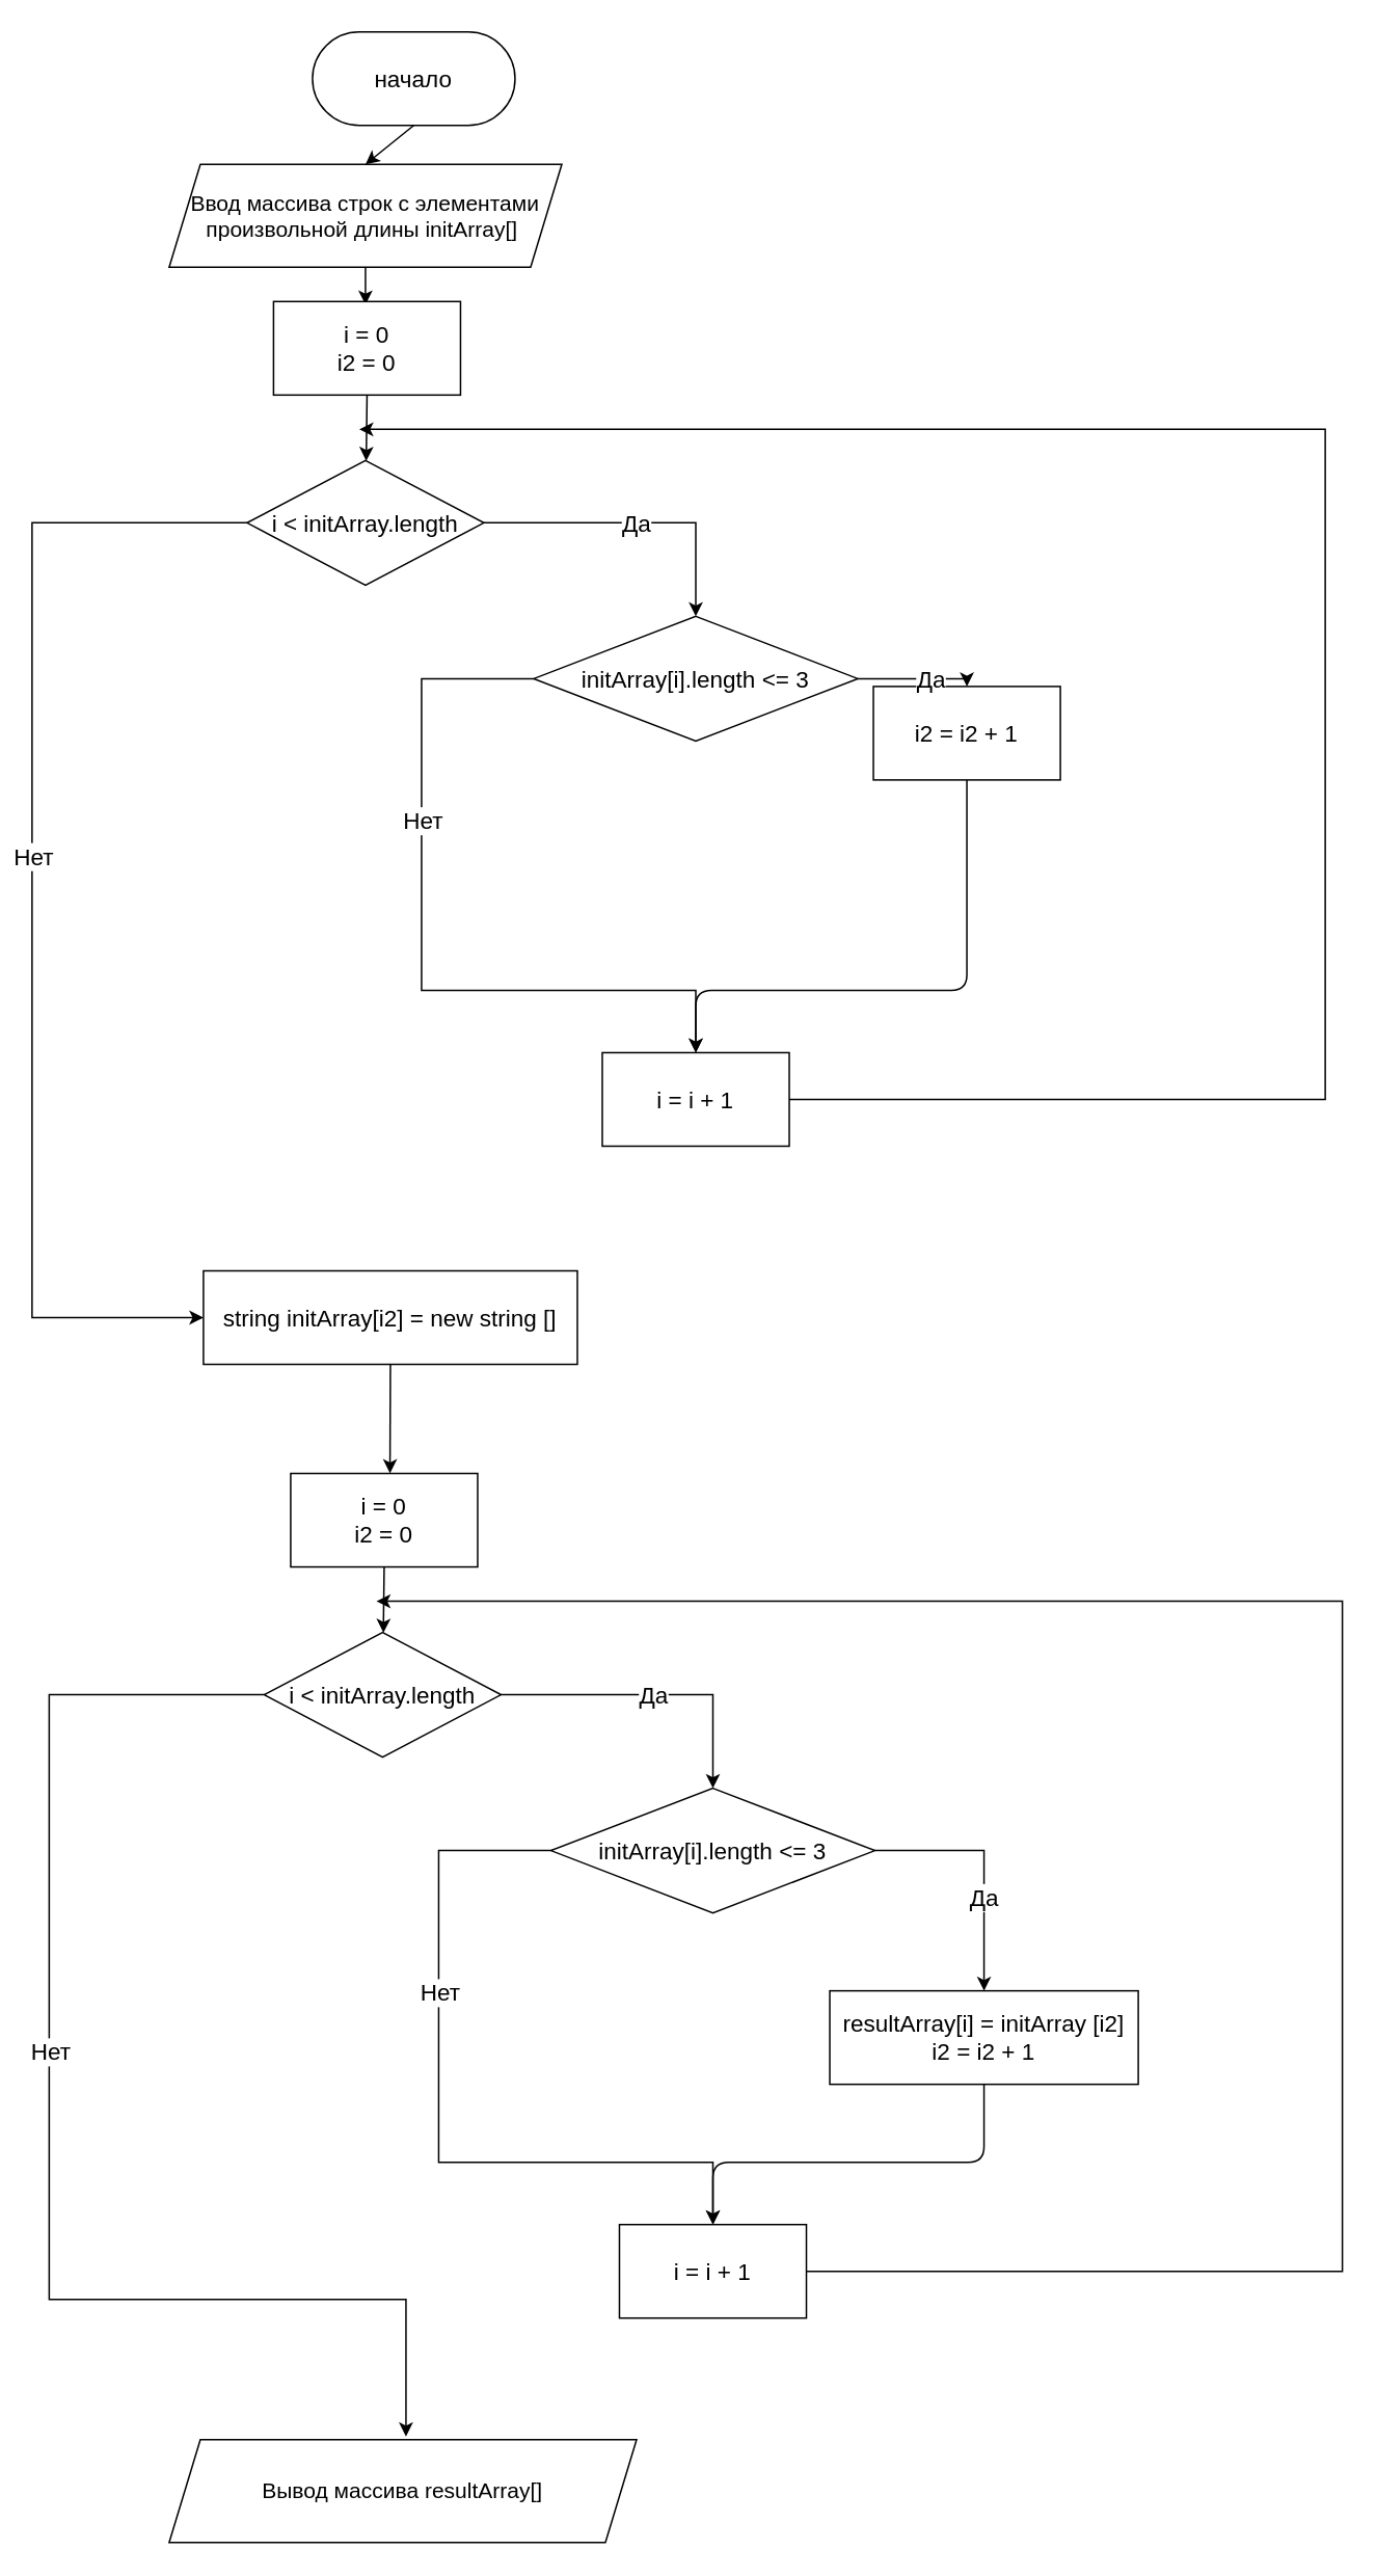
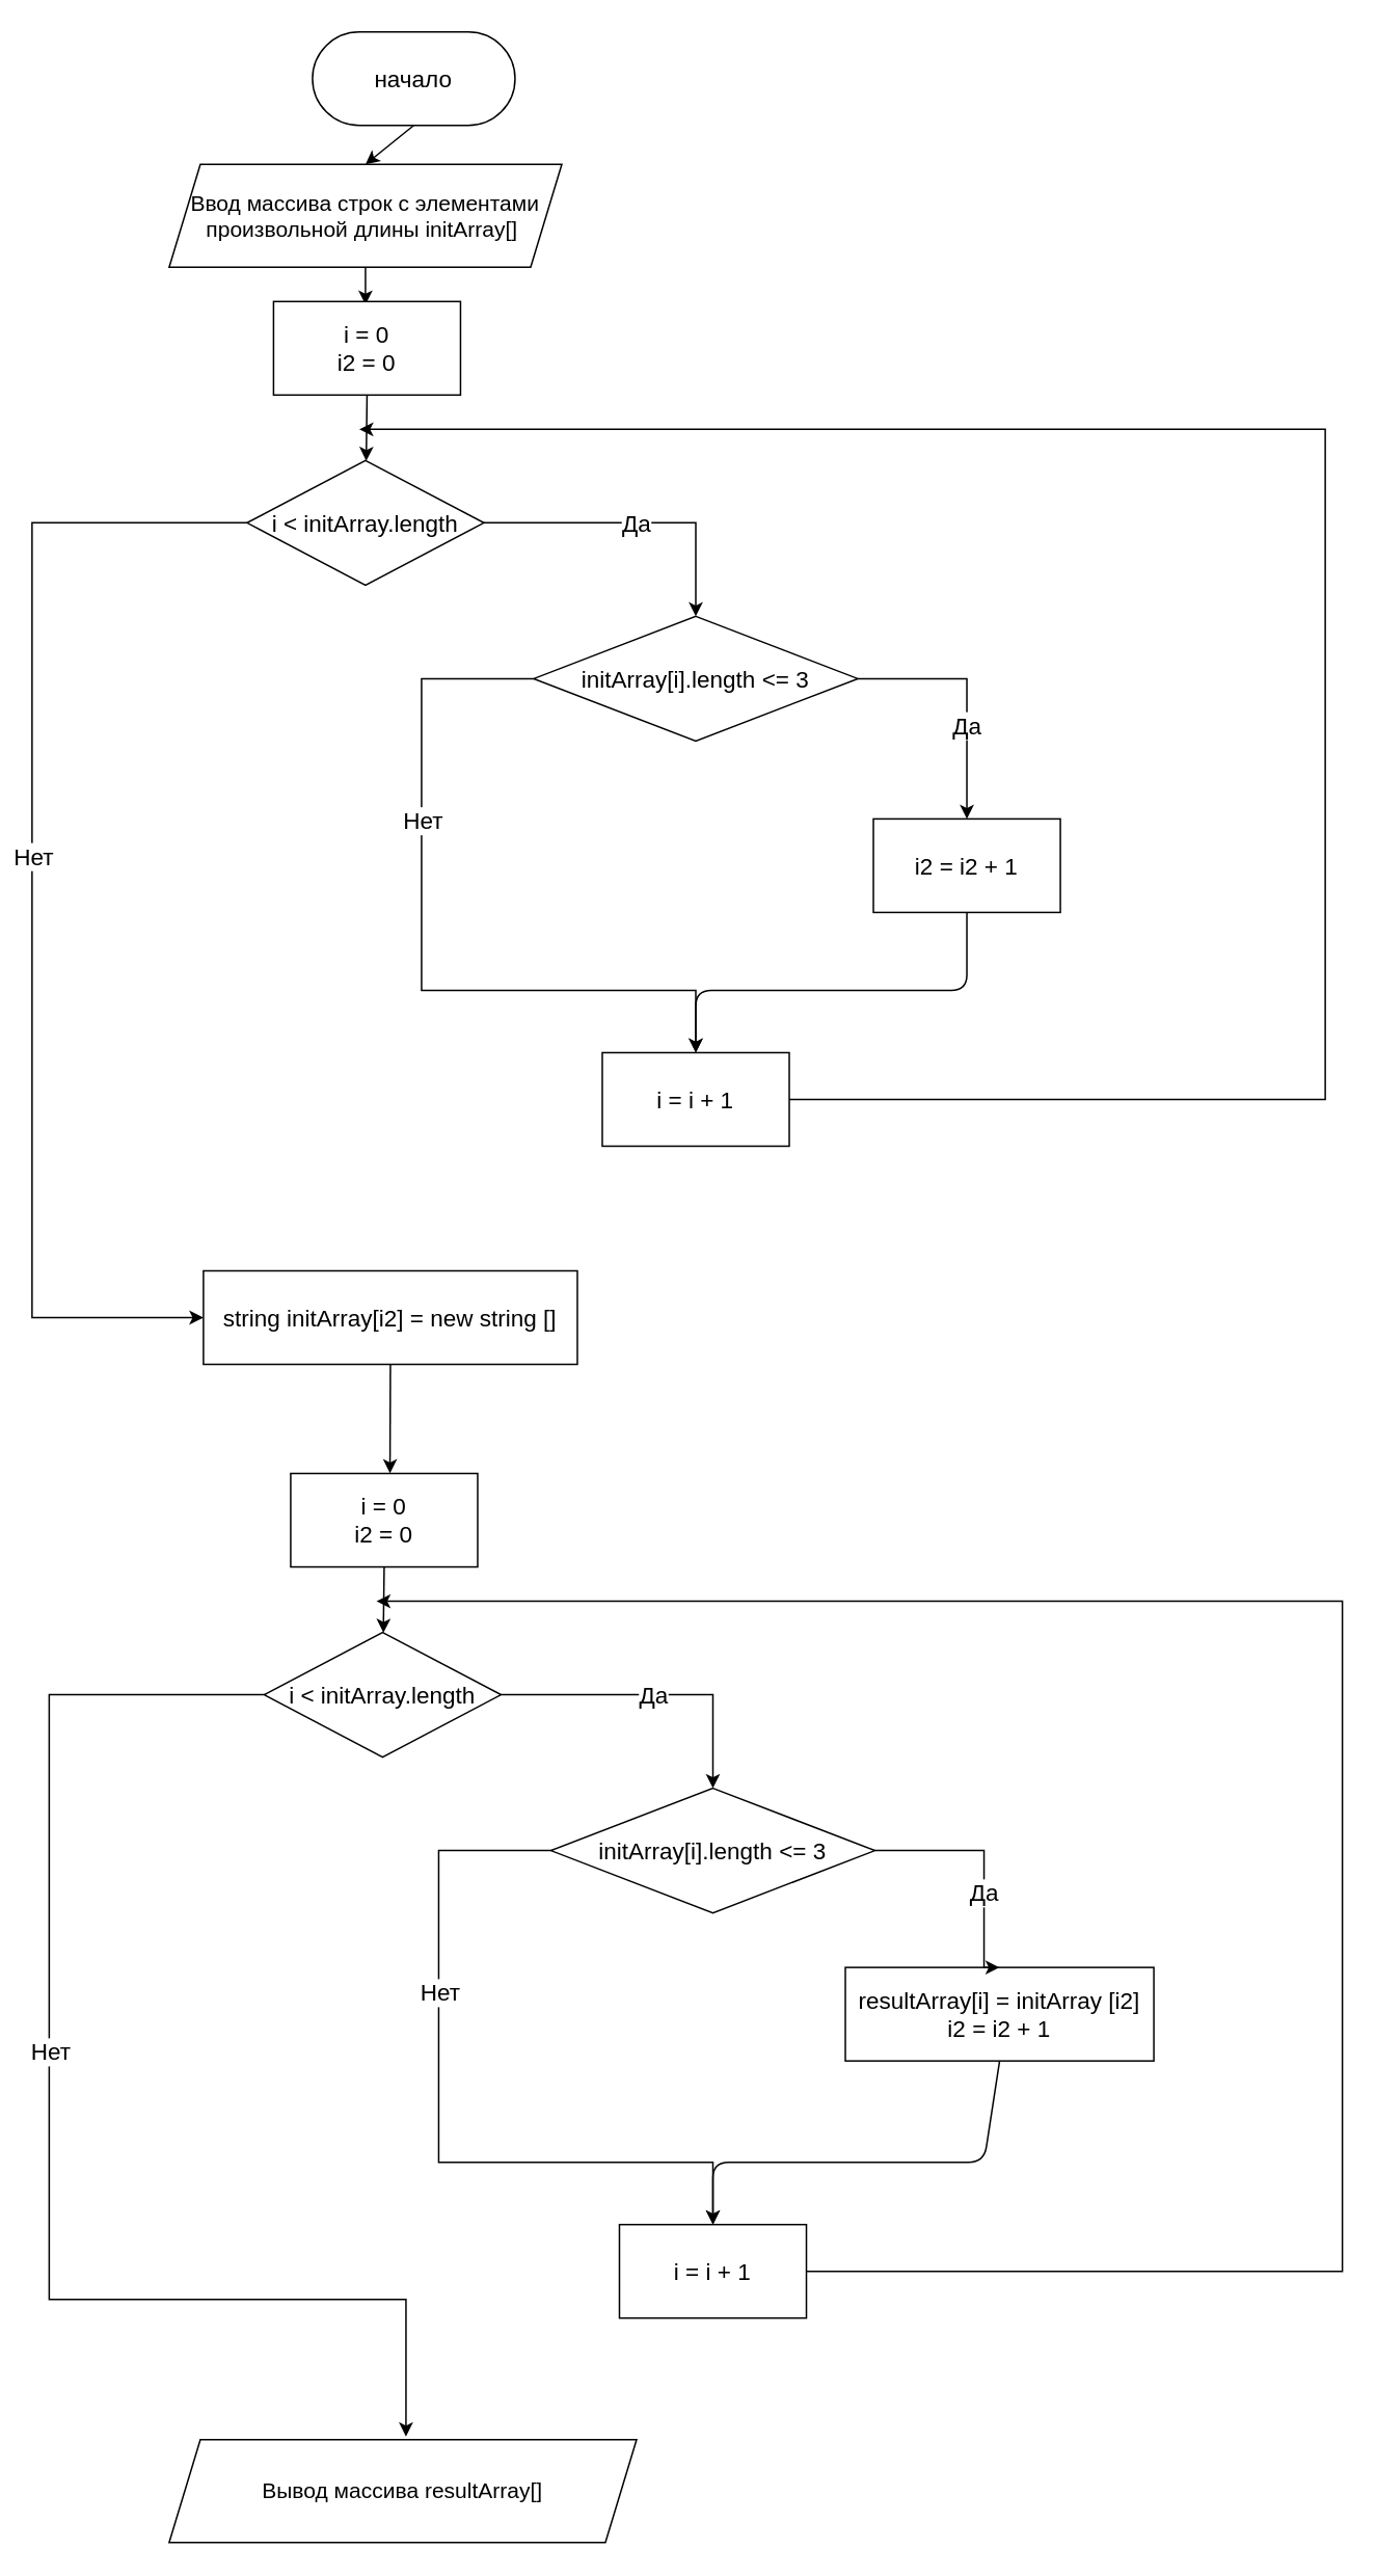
  <mxCell id="0" />
  <mxCell id="1" parent="0" />
  <mxCell id="2" style="edgeStyle=none;html=1;exitX=0.5;exitY=1;exitDx=0;exitDy=0;entryX=0.5;entryY=0;entryDx=0;entryDy=0;" edge="1" parent="1" source="3" target="5"><mxGeometry relative="1" as="geometry" /></mxCell>
  <mxCell id="3" value="&lt;font style=&quot;font-size: 15px&quot;&gt;начало&lt;/font&gt;" style="rounded=1;whiteSpace=wrap;html=1;arcSize=50;" vertex="1" parent="1"><mxGeometry x="200" y="20" width="130" height="60" as="geometry" /></mxCell>
  <mxCell id="4" style="edgeStyle=none;html=1;exitX=0.5;exitY=1;exitDx=0;exitDy=0;" edge="1" parent="1" source="5"><mxGeometry relative="1" as="geometry"><mxPoint x="234" y="195" as="targetPoint" /></mxGeometry></mxCell>
  <mxCell id="5" value="&lt;div&gt;&lt;font style=&quot;font-size: 14px&quot;&gt;Ввод массива строк с элементами произвольной длины initArray[]&amp;nbsp;&lt;/font&gt;&lt;/div&gt;" style="shape=parallelogram;perimeter=parallelogramPerimeter;whiteSpace=wrap;html=1;fixedSize=1;" vertex="1" parent="1"><mxGeometry x="108" y="105" width="252" height="66" as="geometry" /></mxCell>
  <mxCell id="6" value="Да" style="edgeStyle=orthogonalEdgeStyle;rounded=0;orthogonalLoop=1;jettySize=auto;html=1;fontSize=15;entryX=0.5;entryY=0;entryDx=0;entryDy=0;" edge="1" parent="1" source="9" target="16"><mxGeometry relative="1" as="geometry"><mxPoint x="380" y="375" as="targetPoint" /><Array as="points"><mxPoint x="446" y="335" /></Array></mxGeometry></mxCell>
  <mxCell id="7" style="edgeStyle=orthogonalEdgeStyle;rounded=0;orthogonalLoop=1;jettySize=auto;html=1;exitX=0;exitY=0.5;exitDx=0;exitDy=0;fontSize=15;entryX=0;entryY=0.5;entryDx=0;entryDy=0;" edge="1" parent="1" source="9" target="15"><mxGeometry relative="1" as="geometry"><mxPoint x="90" y="555" as="targetPoint" /><Array as="points"><mxPoint x="20" y="335" /><mxPoint x="20" y="845" /></Array></mxGeometry></mxCell>
  <mxCell id="8" value="Нет" style="edgeLabel;html=1;align=center;verticalAlign=middle;resizable=0;points=[];fontSize=15;" vertex="1" connectable="0" parent="7"><mxGeometry x="-0.624" relative="1" as="geometry"><mxPoint y="208" as="offset" /></mxGeometry></mxCell>
  <mxCell id="9" value="i &amp;lt; initArray.length" style="rhombus;whiteSpace=wrap;html=1;fontSize=15;" vertex="1" parent="1"><mxGeometry x="158" y="295" width="152" height="80" as="geometry" /></mxCell>
  <mxCell id="10" value="i = 0&lt;br&gt;i2 = 0" style="rounded=0;whiteSpace=wrap;html=1;fontSize=15;" vertex="1" parent="1"><mxGeometry x="175" y="193" width="120" height="60" as="geometry" /></mxCell>
  <mxCell id="11" value="" style="endArrow=classic;html=1;rounded=0;fontSize=15;exitX=0.5;exitY=1;exitDx=0;exitDy=0;" edge="1" parent="1" source="10" target="9"><mxGeometry width="50" height="50" relative="1" as="geometry"><mxPoint x="210" y="335" as="sourcePoint" /><mxPoint x="260" y="285" as="targetPoint" /></mxGeometry></mxCell>
  <mxCell id="12" style="edgeStyle=orthogonalEdgeStyle;rounded=0;orthogonalLoop=1;jettySize=auto;html=1;fontSize=15;exitX=1;exitY=0.5;exitDx=0;exitDy=0;" edge="1" parent="1" source="13"><mxGeometry relative="1" as="geometry"><mxPoint x="230" y="275" as="targetPoint" /><Array as="points"><mxPoint x="850" y="705" /><mxPoint x="850" y="275" /></Array></mxGeometry></mxCell>
  <mxCell id="13" value="i = i + 1" style="rounded=0;whiteSpace=wrap;html=1;fontSize=15;" vertex="1" parent="1"><mxGeometry x="386" y="675" width="120" height="60" as="geometry" /></mxCell>
  <mxCell id="14" style="edgeStyle=none;html=1;exitX=0.5;exitY=1;exitDx=0;exitDy=0;entryX=0.531;entryY=-0.001;entryDx=0;entryDy=0;fontSize=15;entryPerimeter=0;" edge="1" parent="1" source="15" target="26"><mxGeometry relative="1" as="geometry" /></mxCell>
  <mxCell id="15" value="&lt;div&gt;string initArray[i2] = new string []&lt;/div&gt;" style="rounded=0;whiteSpace=wrap;html=1;fontSize=15;" vertex="1" parent="1"><mxGeometry x="130" y="815" width="240" height="60" as="geometry" /></mxCell>
  <mxCell id="16" value="initArray[i].length &amp;lt;= 3" style="rhombus;whiteSpace=wrap;html=1;fontSize=15;" vertex="1" parent="1"><mxGeometry x="342" y="395" width="208" height="80" as="geometry" /></mxCell>
- <mxCell id="17" value="i2 = i2 + 1" style="rounded=0;whiteSpace=wrap;html=1;fontSize=15;" vertex="1" parent="1"><mxGeometry x="560" y="440" width="120" height="60" as="geometry" /></mxCell>
+ <mxCell id="17" value="i2 = i2 + 1" style="rounded=0;whiteSpace=wrap;html=1;fontSize=15;" vertex="1" parent="1"><mxGeometry x="560" y="525" width="120" height="60" as="geometry" /></mxCell>
  <mxCell id="18" value="Да" style="edgeStyle=orthogonalEdgeStyle;rounded=0;orthogonalLoop=1;jettySize=auto;html=1;fontSize=15;entryX=0.5;entryY=0;entryDx=0;entryDy=0;" edge="1" parent="1" target="17"><mxGeometry x="0.25" relative="1" as="geometry"><mxPoint x="686" y="495" as="targetPoint" /><mxPoint x="550" y="435" as="sourcePoint" /><Array as="points"><mxPoint x="620" y="435" /></Array><mxPoint as="offset" /></mxGeometry></mxCell>
  <mxCell id="19" style="edgeStyle=orthogonalEdgeStyle;rounded=0;orthogonalLoop=1;jettySize=auto;html=1;fontSize=15;entryX=0.5;entryY=0;entryDx=0;entryDy=0;" edge="1" parent="1" target="13"><mxGeometry relative="1" as="geometry"><mxPoint x="282" y="635" as="targetPoint" /><mxPoint x="342" y="435" as="sourcePoint" /><Array as="points"><mxPoint x="270" y="435" /><mxPoint x="270" y="635" /><mxPoint x="446" y="635" /></Array></mxGeometry></mxCell>
  <mxCell id="20" value="Нет" style="edgeLabel;html=1;align=center;verticalAlign=middle;resizable=0;points=[];fontSize=15;" vertex="1" connectable="0" parent="19"><mxGeometry x="-0.624" relative="1" as="geometry"><mxPoint y="70" as="offset" /></mxGeometry></mxCell>
  <mxCell id="21" style="edgeStyle=none;html=1;exitX=0.5;exitY=1;exitDx=0;exitDy=0;entryX=0.5;entryY=0;entryDx=0;entryDy=0;" edge="1" parent="1" source="17" target="13"><mxGeometry relative="1" as="geometry"><mxPoint x="430" y="635" as="targetPoint" /><Array as="points"><mxPoint x="620" y="635" /><mxPoint x="446" y="635" /></Array></mxGeometry></mxCell>
  <mxCell id="22" value="Да" style="edgeStyle=orthogonalEdgeStyle;rounded=0;orthogonalLoop=1;jettySize=auto;html=1;fontSize=15;entryX=0.5;entryY=0;entryDx=0;entryDy=0;" edge="1" parent="1" source="25" target="30"><mxGeometry relative="1" as="geometry"><mxPoint x="391" y="1127" as="targetPoint" /><Array as="points"><mxPoint x="457" y="1087" /></Array></mxGeometry></mxCell>
  <mxCell id="23" style="edgeStyle=orthogonalEdgeStyle;rounded=0;orthogonalLoop=1;jettySize=auto;html=1;exitX=0;exitY=0.5;exitDx=0;exitDy=0;fontSize=15;" edge="1" parent="1" source="25"><mxGeometry relative="1" as="geometry"><mxPoint x="260" y="1563" as="targetPoint" /><Array as="points"><mxPoint x="31" y="1087" /><mxPoint x="31" y="1475" /><mxPoint x="260" y="1475" /><mxPoint x="260" y="1563" /></Array></mxGeometry></mxCell>
  <mxCell id="24" value="Нет" style="edgeLabel;html=1;align=center;verticalAlign=middle;resizable=0;points=[];fontSize=15;" vertex="1" connectable="0" parent="23"><mxGeometry x="-0.624" relative="1" as="geometry"><mxPoint y="208" as="offset" /></mxGeometry></mxCell>
  <mxCell id="25" value="i &amp;lt; initArray.length" style="rhombus;whiteSpace=wrap;html=1;fontSize=15;" vertex="1" parent="1"><mxGeometry x="169" y="1047" width="152" height="80" as="geometry" /></mxCell>
  <mxCell id="26" value="i = 0&lt;br&gt;i2 = 0" style="rounded=0;whiteSpace=wrap;html=1;fontSize=15;" vertex="1" parent="1"><mxGeometry x="186" y="945" width="120" height="60" as="geometry" /></mxCell>
  <mxCell id="27" value="" style="endArrow=classic;html=1;rounded=0;fontSize=15;exitX=0.5;exitY=1;exitDx=0;exitDy=0;" edge="1" parent="1" source="26" target="25"><mxGeometry width="50" height="50" relative="1" as="geometry"><mxPoint x="221" y="1087" as="sourcePoint" /><mxPoint x="271" y="1037" as="targetPoint" /></mxGeometry></mxCell>
  <mxCell id="28" style="edgeStyle=orthogonalEdgeStyle;rounded=0;orthogonalLoop=1;jettySize=auto;html=1;fontSize=15;exitX=1;exitY=0.5;exitDx=0;exitDy=0;" edge="1" parent="1" source="29"><mxGeometry relative="1" as="geometry"><mxPoint x="241" y="1027" as="targetPoint" /><Array as="points"><mxPoint x="861" y="1457" /><mxPoint x="861" y="1027" /></Array></mxGeometry></mxCell>
  <mxCell id="29" value="i = i + 1" style="rounded=0;whiteSpace=wrap;html=1;fontSize=15;" vertex="1" parent="1"><mxGeometry x="397" y="1427" width="120" height="60" as="geometry" /></mxCell>
  <mxCell id="30" value="initArray[i].length &amp;lt;= 3" style="rhombus;whiteSpace=wrap;html=1;fontSize=15;" vertex="1" parent="1"><mxGeometry x="353" y="1147" width="208" height="80" as="geometry" /></mxCell>
- <mxCell id="31" value="resultArray[i] = initArray [i2]&lt;br&gt;i2 = i2 + 1" style="rounded=0;whiteSpace=wrap;html=1;fontSize=15;" vertex="1" parent="1"><mxGeometry x="532" y="1277" width="198" height="60" as="geometry" /></mxCell>
+ <mxCell id="31" value="resultArray[i] = initArray [i2]&lt;br&gt;i2 = i2 + 1" style="rounded=0;whiteSpace=wrap;html=1;fontSize=15;" vertex="1" parent="1"><mxGeometry x="542" y="1262" width="198" height="60" as="geometry" /></mxCell>
  <mxCell id="32" value="Да" style="edgeStyle=orthogonalEdgeStyle;rounded=0;orthogonalLoop=1;jettySize=auto;html=1;fontSize=15;entryX=0.5;entryY=0;entryDx=0;entryDy=0;" edge="1" parent="1" target="31"><mxGeometry x="0.25" relative="1" as="geometry"><mxPoint x="697" y="1247" as="targetPoint" /><mxPoint x="561" y="1187" as="sourcePoint" /><Array as="points"><mxPoint x="631" y="1187" /></Array><mxPoint as="offset" /></mxGeometry></mxCell>
  <mxCell id="33" style="edgeStyle=orthogonalEdgeStyle;rounded=0;orthogonalLoop=1;jettySize=auto;html=1;fontSize=15;entryX=0.5;entryY=0;entryDx=0;entryDy=0;" edge="1" parent="1" target="29"><mxGeometry relative="1" as="geometry"><mxPoint x="293" y="1387" as="targetPoint" /><mxPoint x="353" y="1187" as="sourcePoint" /><Array as="points"><mxPoint x="281" y="1187" /><mxPoint x="281" y="1387" /><mxPoint x="457" y="1387" /></Array></mxGeometry></mxCell>
  <mxCell id="34" value="Нет" style="edgeLabel;html=1;align=center;verticalAlign=middle;resizable=0;points=[];fontSize=15;" vertex="1" connectable="0" parent="33"><mxGeometry x="-0.624" relative="1" as="geometry"><mxPoint y="70" as="offset" /></mxGeometry></mxCell>
  <mxCell id="35" style="edgeStyle=none;html=1;exitX=0.5;exitY=1;exitDx=0;exitDy=0;entryX=0.5;entryY=0;entryDx=0;entryDy=0;" edge="1" parent="1" source="31" target="29"><mxGeometry relative="1" as="geometry"><mxPoint x="441" y="1387" as="targetPoint" /><Array as="points"><mxPoint x="631" y="1387" /><mxPoint x="457" y="1387" /></Array></mxGeometry></mxCell>
  <mxCell id="36" value="&lt;span style=&quot;font-size: 14px&quot;&gt;Вывод массива resultArray[]&lt;/span&gt;" style="shape=parallelogram;perimeter=parallelogramPerimeter;whiteSpace=wrap;html=1;fixedSize=1;" vertex="1" parent="1"><mxGeometry x="108" y="1565" width="300" height="66" as="geometry" /></mxCell>
